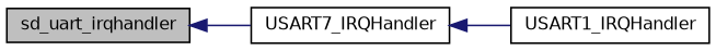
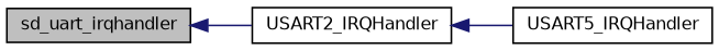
  digraph {
    rankdir=LR
    node [color=black fillcolor=white fontname=Helvetica fontsize=10 shape=record style=filled]
    edge [color=midnightblue dir=back fontname=Helvetica fontsize=10 labelfontname=Helvetica labelfontsize=10 style=solid]
    n1 [fillcolor=grey75 fontcolor=black height=0.2 label=sd_uart_irqhandler width=0.4]
-   n2 [height=0.2 label=USART7_IRQHandler width=0.4]
-   n3 [height=0.2 label=USART1_IRQHandler width=0.4]
+   n2 [height=0.2 label=USART2_IRQHandler width=0.4]
+   n3 [height=0.2 label=USART5_IRQHandler width=0.4]
    n1 -> n2
    n2 -> n3
  }
